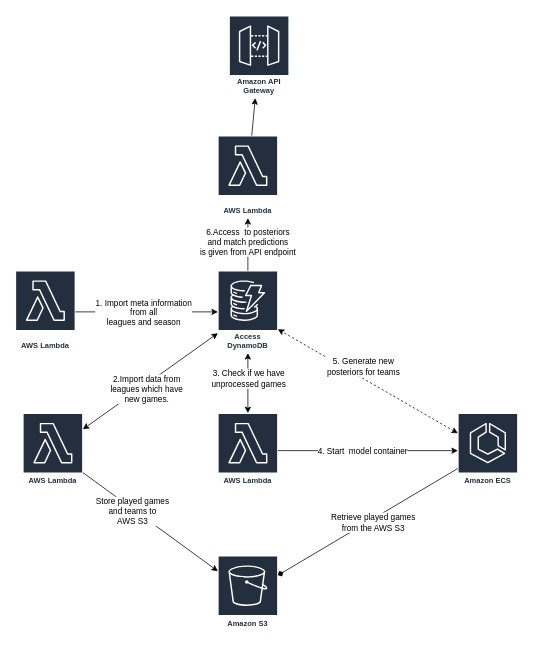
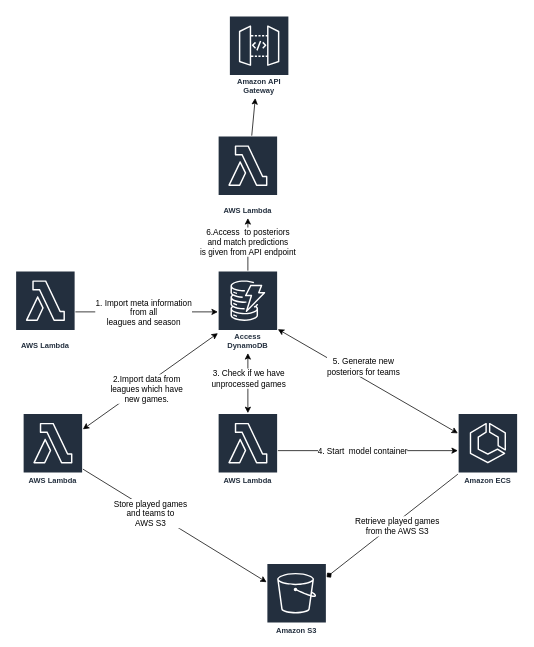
  <mxCell id="0" />
  <mxCell id="1" parent="0" />
  <mxCell id="2" value="Access DynamoDB" style="sketch=0;outlineConnect=0;fontColor=#232F3E;gradientColor=none;strokeColor=#ffffff;fillColor=#232F3E;dashed=0;verticalLabelPosition=middle;verticalAlign=bottom;align=center;html=1;whiteSpace=wrap;fontSize=10;fontStyle=1;spacing=3;shape=mxgraph.aws4.productIcon;prIcon=mxgraph.aws4.dynamodb;" parent="1" vertex="1"><mxGeometry x="290" y="360" width="80" height="110" as="geometry" /></mxCell>
  <mxCell id="3" value="AWS Lambda" style="sketch=0;outlineConnect=0;fontColor=#232F3E;gradientColor=none;strokeColor=#ffffff;fillColor=#232F3E;dashed=0;verticalLabelPosition=middle;verticalAlign=bottom;align=center;html=1;whiteSpace=wrap;fontSize=10;fontStyle=1;spacing=3;shape=mxgraph.aws4.productIcon;prIcon=mxgraph.aws4.lambda;" parent="1" vertex="1"><mxGeometry x="30" y="550" width="80" height="100" as="geometry" /></mxCell>
  <mxCell id="4" value="&lt;div&gt;AWS Lambda&lt;/div&gt;" style="sketch=0;outlineConnect=0;fontColor=#232F3E;gradientColor=none;strokeColor=#ffffff;fillColor=#232F3E;dashed=0;verticalLabelPosition=middle;verticalAlign=bottom;align=center;html=1;whiteSpace=wrap;fontSize=10;fontStyle=1;spacing=3;shape=mxgraph.aws4.productIcon;prIcon=mxgraph.aws4.lambda;" parent="1" vertex="1"><mxGeometry x="20" y="360" width="80" height="110" as="geometry" /></mxCell>
  <mxCell id="5" value="" style="endArrow=classic;html=1;rounded=0;" parent="1" source="4" target="2" edge="1"><mxGeometry width="50" height="50" relative="1" as="geometry"><mxPoint x="280" y="700" as="sourcePoint" /><mxPoint x="330" y="650" as="targetPoint" /></mxGeometry></mxCell>
  <mxCell id="6" value="&lt;div&gt;1. Import meta information&lt;/div&gt;&lt;div&gt;from all&lt;/div&gt;&lt;div&gt;leagues and season&lt;br&gt;&lt;/div&gt;" style="edgeLabel;html=1;align=center;verticalAlign=middle;resizable=0;points=[];" parent="5" vertex="1" connectable="0"><mxGeometry x="-0.179" y="3" relative="1" as="geometry"><mxPoint x="12" y="3" as="offset" /></mxGeometry></mxCell>
  <mxCell id="7" value="" style="endArrow=classic;startArrow=classic;html=1;rounded=0;" parent="1" source="3" target="2" edge="1"><mxGeometry width="50" height="50" relative="1" as="geometry"><mxPoint x="280" y="700" as="sourcePoint" /><mxPoint x="330" y="650" as="targetPoint" /></mxGeometry></mxCell>
  <mxCell id="8" value="&lt;div&gt;2.Import data from&lt;/div&gt;&lt;div&gt;leagues which have&lt;/div&gt;&lt;div&gt;new games.&lt;br&gt;&lt;/div&gt;" style="edgeLabel;html=1;align=center;verticalAlign=middle;resizable=0;points=[];" parent="7" vertex="1" connectable="0"><mxGeometry x="-0.086" y="-5" relative="1" as="geometry"><mxPoint x="-1" as="offset" /></mxGeometry></mxCell>
  <mxCell id="9" value="Amazon ECS" style="sketch=0;outlineConnect=0;fontColor=#232F3E;gradientColor=none;strokeColor=#ffffff;fillColor=#232F3E;dashed=0;verticalLabelPosition=middle;verticalAlign=bottom;align=center;html=1;whiteSpace=wrap;fontSize=10;fontStyle=1;spacing=3;shape=mxgraph.aws4.productIcon;prIcon=mxgraph.aws4.ecs;" parent="1" vertex="1"><mxGeometry x="610" y="550" width="80" height="100" as="geometry" /></mxCell>
  <mxCell id="10" value="AWS Lambda" style="sketch=0;outlineConnect=0;fontColor=#232F3E;gradientColor=none;strokeColor=#ffffff;fillColor=#232F3E;dashed=0;verticalLabelPosition=middle;verticalAlign=bottom;align=center;html=1;whiteSpace=wrap;fontSize=10;fontStyle=1;spacing=3;shape=mxgraph.aws4.productIcon;prIcon=mxgraph.aws4.lambda;" parent="1" vertex="1"><mxGeometry x="290" y="550" width="80" height="100" as="geometry" /></mxCell>
  <mxCell id="11" value="" style="endArrow=classic;startArrow=classic;html=1;rounded=0;" parent="1" source="2" target="10" edge="1"><mxGeometry width="50" height="50" relative="1" as="geometry"><mxPoint x="280" y="700" as="sourcePoint" /><mxPoint x="330" y="650" as="targetPoint" /></mxGeometry></mxCell>
  <mxCell id="12" value="&lt;div&gt;3. Check if we have&lt;/div&gt;&lt;div&gt;unprocessed games&lt;/div&gt;" style="edgeLabel;html=1;align=center;verticalAlign=middle;resizable=0;points=[];" parent="11" vertex="1" connectable="0"><mxGeometry x="0.127" y="1" relative="1" as="geometry"><mxPoint x="-1" y="-12" as="offset" /></mxGeometry></mxCell>
  <mxCell id="13" value="" style="endArrow=classic;html=1;rounded=0;" parent="1" source="10" target="9" edge="1"><mxGeometry width="50" height="50" relative="1" as="geometry"><mxPoint x="500" y="630" as="sourcePoint" /><mxPoint x="330" y="650" as="targetPoint" /></mxGeometry></mxCell>
  <mxCell id="14" value="&lt;div&gt;4. Start&amp;nbsp; model container&lt;br&gt;&lt;/div&gt;" style="edgeLabel;html=1;align=center;verticalAlign=middle;resizable=0;points=[];" parent="13" vertex="1" connectable="0"><mxGeometry x="-0.077" relative="1" as="geometry"><mxPoint x="1" as="offset" /></mxGeometry></mxCell>
- <mxCell id="15" value="" style="endArrow=classic;startArrow=classic;html=1;rounded=0;dashed=1;" parent="1" source="9" target="2" edge="1"><mxGeometry width="50" height="50" relative="1" as="geometry"><mxPoint x="280" y="700" as="sourcePoint" /><mxPoint x="330" y="650" as="targetPoint" /></mxGeometry></mxCell>
+ <mxCell id="15" value="" style="endArrow=classic;startArrow=classic;html=1;rounded=0;" parent="1" source="9" target="2" edge="1"><mxGeometry width="50" height="50" relative="1" as="geometry"><mxPoint x="280" y="700" as="sourcePoint" /><mxPoint x="330" y="650" as="targetPoint" /></mxGeometry></mxCell>
  <mxCell id="16" value="&lt;div&gt;5. Generate new &lt;br&gt;&lt;/div&gt;&lt;div&gt;posteriors for teams&lt;br&gt;&lt;/div&gt;" style="edgeLabel;html=1;align=center;verticalAlign=middle;resizable=0;points=[];" parent="15" vertex="1" connectable="0"><mxGeometry x="0.337" y="1" relative="1" as="geometry"><mxPoint x="34" y="2" as="offset" /></mxGeometry></mxCell>
  <mxCell id="17" value="&lt;div&gt;AWS Lambda&lt;/div&gt;" style="sketch=0;outlineConnect=0;fontColor=#232F3E;gradientColor=none;strokeColor=#ffffff;fillColor=#232F3E;dashed=0;verticalLabelPosition=middle;verticalAlign=bottom;align=center;html=1;whiteSpace=wrap;fontSize=10;fontStyle=1;spacing=3;shape=mxgraph.aws4.productIcon;prIcon=mxgraph.aws4.lambda;" parent="1" vertex="1"><mxGeometry x="290" y="180" width="80" height="110" as="geometry" /></mxCell>
  <mxCell id="18" value="Amazon API Gateway" style="sketch=0;outlineConnect=0;fontColor=#232F3E;gradientColor=none;strokeColor=#ffffff;fillColor=#232F3E;dashed=0;verticalLabelPosition=middle;verticalAlign=bottom;align=center;html=1;whiteSpace=wrap;fontSize=10;fontStyle=1;spacing=3;shape=mxgraph.aws4.productIcon;prIcon=mxgraph.aws4.api_gateway;" parent="1" vertex="1"><mxGeometry x="305" y="20" width="80" height="110" as="geometry" /></mxCell>
  <mxCell id="19" value="" style="endArrow=classic;html=1;rounded=0;" parent="1" source="2" target="17" edge="1"><mxGeometry width="50" height="50" relative="1" as="geometry"><mxPoint x="290" y="360" as="sourcePoint" /><mxPoint x="340" y="310" as="targetPoint" /></mxGeometry></mxCell>
  <mxCell id="20" value="&lt;div&gt;6.Access&amp;nbsp; to posteriors&lt;/div&gt;&lt;div&gt;and match predictions&lt;br&gt;&lt;/div&gt;&lt;div&gt;is given from API endpoint&lt;br&gt;&lt;/div&gt;" style="edgeLabel;html=1;align=center;verticalAlign=middle;resizable=0;points=[];" parent="19" vertex="1" connectable="0"><mxGeometry x="0.114" y="1" relative="1" as="geometry"><mxPoint as="offset" /></mxGeometry></mxCell>
  <mxCell id="21" value="" style="endArrow=classic;html=1;rounded=0;" parent="1" source="17" target="18" edge="1"><mxGeometry width="50" height="50" relative="1" as="geometry"><mxPoint x="290" y="360" as="sourcePoint" /><mxPoint x="340" y="310" as="targetPoint" /></mxGeometry></mxCell>
  <mxCell id="22" value="" style="endArrow=classic;html=1;rounded=0;" edge="1" parent="1" source="3" target="24"><mxGeometry width="50" height="50" relative="1" as="geometry"><mxPoint x="290" y="500" as="sourcePoint" /><mxPoint x="260" y="740" as="targetPoint" /></mxGeometry></mxCell>
  <mxCell id="23" value="&lt;div&gt;Store played games&lt;/div&gt;&lt;div&gt;and teams to&lt;/div&gt;&lt;div&gt;AWS S3&lt;br&gt;&lt;/div&gt;" style="edgeLabel;html=1;align=center;verticalAlign=middle;resizable=0;points=[];" vertex="1" connectable="0" parent="22"><mxGeometry x="-0.255" y="-3" relative="1" as="geometry"><mxPoint as="offset" /></mxGeometry></mxCell>
- <mxCell id="24" value="Amazon S3" style="sketch=0;outlineConnect=0;fontColor=#232F3E;gradientColor=none;strokeColor=#ffffff;fillColor=#232F3E;dashed=0;verticalLabelPosition=middle;verticalAlign=bottom;align=center;html=1;whiteSpace=wrap;fontSize=10;fontStyle=1;spacing=3;shape=mxgraph.aws4.productIcon;prIcon=mxgraph.aws4.s3;" vertex="1" parent="1"><mxGeometry x="290" y="740" width="80" height="100" as="geometry" /></mxCell>
+ <mxCell id="24" value="Amazon S3" style="sketch=0;outlineConnect=0;fontColor=#232F3E;gradientColor=none;strokeColor=#ffffff;fillColor=#232F3E;dashed=0;verticalLabelPosition=middle;verticalAlign=bottom;align=center;html=1;whiteSpace=wrap;fontSize=10;fontStyle=1;spacing=3;shape=mxgraph.aws4.productIcon;prIcon=mxgraph.aws4.s3;" vertex="1" parent="1"><mxGeometry x="355" y="750" width="80" height="100" as="geometry" /></mxCell>
  <mxCell id="25" value="" style="endArrow=diamond;html=1;rounded=0;" edge="1" parent="1" source="9" target="24"><mxGeometry width="50" height="50" relative="1" as="geometry"><mxPoint x="290" y="500" as="sourcePoint" /><mxPoint x="340" y="450" as="targetPoint" /></mxGeometry></mxCell>
  <mxCell id="26" value="&lt;div&gt;Retrieve played games&lt;/div&gt;&lt;div&gt;from the AWS S3&lt;br&gt;&lt;/div&gt;" style="edgeLabel;html=1;align=center;verticalAlign=middle;resizable=0;points=[];" vertex="1" connectable="0" parent="25"><mxGeometry x="-0.04" y="4" relative="1" as="geometry"><mxPoint as="offset" /></mxGeometry></mxCell>
